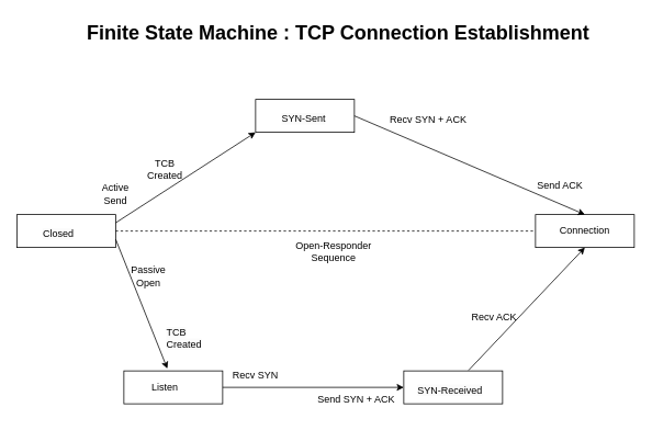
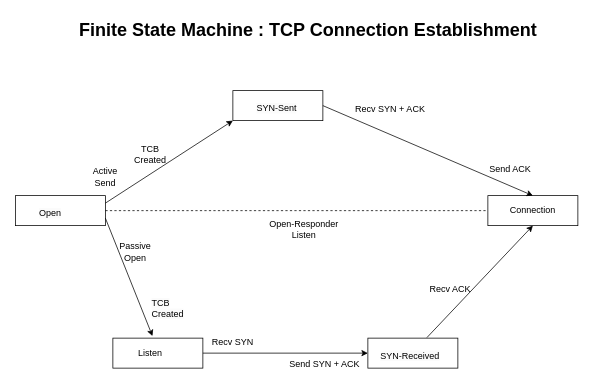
  <mxCell id="0" />
  <mxCell id="1" parent="0" />
  <mxCell id="2" value="" style="rounded=0;whiteSpace=wrap;html=1;" vertex="1" parent="1"><mxGeometry x="20" y="260" width="120" height="40" as="geometry" /></mxCell>
  <mxCell id="3" value="" style="rounded=0;whiteSpace=wrap;html=1;" vertex="1" parent="1"><mxGeometry x="490" y="450" width="120" height="40" as="geometry" /></mxCell>
  <mxCell id="4" value="" style="rounded=0;whiteSpace=wrap;html=1;" vertex="1" parent="1"><mxGeometry x="150" y="450" width="120" height="40" as="geometry" /></mxCell>
  <mxCell id="5" value="" style="rounded=0;whiteSpace=wrap;html=1;" vertex="1" parent="1"><mxGeometry x="650" y="260" width="120" height="40" as="geometry" /></mxCell>
  <mxCell id="6" value="" style="rounded=0;whiteSpace=wrap;html=1;" vertex="1" parent="1"><mxGeometry x="310" y="120" width="120" height="40" as="geometry" /></mxCell>
  <mxCell id="7" value="Listen" style="text;html=1;strokeColor=none;fillColor=none;align=center;verticalAlign=middle;whiteSpace=wrap;rounded=0;" vertex="1" parent="1"><mxGeometry x="170" y="460" width="60" height="20" as="geometry" /></mxCell>
- <mxCell id="8" value="&lt;span style=&quot;color: rgb(0, 0, 0); font-family: Helvetica; font-size: 12px; font-style: normal; font-variant-ligatures: normal; font-variant-caps: normal; font-weight: 400; letter-spacing: normal; orphans: 2; text-align: center; text-indent: 0px; text-transform: none; widows: 2; word-spacing: 0px; -webkit-text-stroke-width: 0px; background-color: rgb(251, 251, 251); text-decoration-thickness: initial; text-decoration-style: initial; text-decoration-color: initial; float: none; display: inline !important;&quot;&gt;Closed&lt;/span&gt;" style="text;whiteSpace=wrap;html=1;" vertex="1" parent="1"><mxGeometry x="50" y="270" width="60" height="30" as="geometry" /></mxCell>
+ <mxCell id="8" value="&lt;span style=&quot;color: rgb(0, 0, 0); font-family: Helvetica; font-size: 12px; font-style: normal; font-variant-ligatures: normal; font-variant-caps: normal; font-weight: 400; letter-spacing: normal; orphans: 2; text-align: center; text-indent: 0px; text-transform: none; widows: 2; word-spacing: 0px; -webkit-text-stroke-width: 0px; background-color: rgb(251, 251, 251); text-decoration-thickness: initial; text-decoration-style: initial; text-decoration-color: initial; float: none; display: inline !important;&quot;&gt;Open&lt;/span&gt;" style="text;whiteSpace=wrap;html=1;" vertex="1" parent="1"><mxGeometry x="50" y="270" width="60" height="30" as="geometry" /></mxCell>
  <mxCell id="9" value="&lt;span style=&quot;color: rgb(0, 0, 0); font-family: Helvetica; font-size: 12px; font-style: normal; font-variant-ligatures: normal; font-variant-caps: normal; font-weight: 400; letter-spacing: normal; orphans: 2; text-align: center; text-indent: 0px; text-transform: none; widows: 2; word-spacing: 0px; -webkit-text-stroke-width: 0px; background-color: rgb(251, 251, 251); text-decoration-thickness: initial; text-decoration-style: initial; text-decoration-color: initial; float: none; display: inline !important;&quot;&gt;SYN-Received&lt;/span&gt;" style="text;whiteSpace=wrap;html=1;" vertex="1" parent="1"><mxGeometry x="505" y="460" width="90" height="30" as="geometry" /></mxCell>
  <mxCell id="10" value="&lt;span style=&quot;color: rgb(0, 0, 0); font-family: Helvetica; font-size: 12px; font-style: normal; font-variant-ligatures: normal; font-variant-caps: normal; font-weight: 400; letter-spacing: normal; orphans: 2; text-align: center; text-indent: 0px; text-transform: none; widows: 2; word-spacing: 0px; -webkit-text-stroke-width: 0px; background-color: rgb(251, 251, 251); text-decoration-thickness: initial; text-decoration-style: initial; text-decoration-color: initial; float: none; display: inline !important;&quot;&gt;SYN-Sent&lt;/span&gt;" style="text;whiteSpace=wrap;html=1;" vertex="1" parent="1"><mxGeometry x="340" y="130" width="60" height="20" as="geometry" /></mxCell>
  <mxCell id="11" value="Connection" style="text;html=1;strokeColor=none;fillColor=none;align=center;verticalAlign=middle;whiteSpace=wrap;rounded=0;" vertex="1" parent="1"><mxGeometry x="680" y="265" width="60" height="30" as="geometry" /></mxCell>
  <mxCell id="12" value="" style="endArrow=classic;html=1;rounded=0;exitX=1;exitY=0.25;exitDx=0;exitDy=0;entryX=0;entryY=1;entryDx=0;entryDy=0;" edge="1" parent="1" source="2" target="6"><mxGeometry width="50" height="50" relative="1" as="geometry"><mxPoint x="380" y="490" as="sourcePoint" /><mxPoint x="430" y="440" as="targetPoint" /></mxGeometry></mxCell>
  <mxCell id="13" value="" style="endArrow=classic;html=1;rounded=0;exitX=1;exitY=0.75;exitDx=0;exitDy=0;entryX=0.44;entryY=-0.068;entryDx=0;entryDy=0;entryPerimeter=0;" edge="1" parent="1" source="2" target="4"><mxGeometry width="50" height="50" relative="1" as="geometry"><mxPoint x="380" y="490" as="sourcePoint" /><mxPoint x="430" y="440" as="targetPoint" /></mxGeometry></mxCell>
  <mxCell id="14" value="" style="endArrow=classic;html=1;rounded=0;exitX=1;exitY=0.5;exitDx=0;exitDy=0;entryX=0;entryY=0.5;entryDx=0;entryDy=0;" edge="1" parent="1" source="4" target="3"><mxGeometry width="50" height="50" relative="1" as="geometry"><mxPoint x="380" y="490" as="sourcePoint" /><mxPoint x="430" y="440" as="targetPoint" /></mxGeometry></mxCell>
  <mxCell id="15" value="" style="endArrow=classic;html=1;rounded=0;entryX=0.5;entryY=1;entryDx=0;entryDy=0;exitX=0.656;exitY=-0.018;exitDx=0;exitDy=0;exitPerimeter=0;" edge="1" parent="1" source="3" target="5"><mxGeometry width="50" height="50" relative="1" as="geometry"><mxPoint x="380" y="490" as="sourcePoint" /><mxPoint x="430" y="440" as="targetPoint" /></mxGeometry></mxCell>
  <mxCell id="16" value="" style="endArrow=classic;html=1;rounded=0;exitX=1;exitY=0.5;exitDx=0;exitDy=0;entryX=0.5;entryY=0;entryDx=0;entryDy=0;" edge="1" parent="1" source="6" target="5"><mxGeometry width="50" height="50" relative="1" as="geometry"><mxPoint x="570" y="180" as="sourcePoint" /><mxPoint x="430" y="440" as="targetPoint" /></mxGeometry></mxCell>
  <mxCell id="17" value="Active Send" style="text;html=1;strokeColor=none;fillColor=none;align=center;verticalAlign=middle;whiteSpace=wrap;rounded=0;" vertex="1" parent="1"><mxGeometry x="110" y="220" width="60" height="30" as="geometry" /></mxCell>
  <mxCell id="18" value="TCB Created" style="text;html=1;strokeColor=none;fillColor=none;align=center;verticalAlign=middle;whiteSpace=wrap;rounded=0;" vertex="1" parent="1"><mxGeometry x="170" y="190" width="60" height="30" as="geometry" /></mxCell>
- <mxCell id="19" value="Open-Responder Sequence" style="text;html=1;strokeColor=none;fillColor=none;align=center;verticalAlign=middle;whiteSpace=wrap;rounded=0;" vertex="1" parent="1"><mxGeometry x="355" y="290" width="100" height="30" as="geometry" /></mxCell>
+ <mxCell id="19" value="Open-Responder Listen" style="text;html=1;strokeColor=none;fillColor=none;align=center;verticalAlign=middle;whiteSpace=wrap;rounded=0;" vertex="1" parent="1"><mxGeometry x="355" y="290" width="100" height="30" as="geometry" /></mxCell>
  <mxCell id="20" value="Send SYN + ACK" style="text;html=1;strokeColor=none;fillColor=none;align=center;verticalAlign=middle;whiteSpace=wrap;rounded=0;" vertex="1" parent="1"><mxGeometry x="380" y="470" width="105" height="30" as="geometry" /></mxCell>
  <mxCell id="21" value="Recv SYN" style="text;html=1;strokeColor=none;fillColor=none;align=center;verticalAlign=middle;whiteSpace=wrap;rounded=0;" vertex="1" parent="1"><mxGeometry x="280" y="440" width="60" height="30" as="geometry" /></mxCell>
  <mxCell id="22" value="Send ACK" style="text;html=1;strokeColor=none;fillColor=none;align=center;verticalAlign=middle;whiteSpace=wrap;rounded=0;" vertex="1" parent="1"><mxGeometry x="650" y="210" width="60" height="30" as="geometry" /></mxCell>
  <mxCell id="23" value="Recv SYN + ACK" style="text;html=1;strokeColor=none;fillColor=none;align=center;verticalAlign=middle;whiteSpace=wrap;rounded=0;" vertex="1" parent="1"><mxGeometry x="470" y="130" width="100" height="30" as="geometry" /></mxCell>
  <mxCell id="24" value="Passive Open" style="text;html=1;strokeColor=none;fillColor=none;align=center;verticalAlign=middle;whiteSpace=wrap;rounded=0;" vertex="1" parent="1"><mxGeometry x="150" y="320" width="60" height="30" as="geometry" /></mxCell>
  <mxCell id="25" value="&lt;span style=&quot;color: rgb(0, 0, 0); font-family: Helvetica; font-size: 12px; font-style: normal; font-variant-ligatures: normal; font-variant-caps: normal; font-weight: 400; letter-spacing: normal; orphans: 2; text-align: center; text-indent: 0px; text-transform: none; widows: 2; word-spacing: 0px; -webkit-text-stroke-width: 0px; background-color: rgb(251, 251, 251); text-decoration-thickness: initial; text-decoration-style: initial; text-decoration-color: initial; float: none; display: inline !important;&quot;&gt;TCB Created&lt;/span&gt;" style="text;whiteSpace=wrap;html=1;" vertex="1" parent="1"><mxGeometry x="200" y="390" width="70" height="30" as="geometry" /></mxCell>
  <mxCell id="26" value="Recv ACK" style="text;html=1;strokeColor=none;fillColor=none;align=center;verticalAlign=middle;whiteSpace=wrap;rounded=0;" vertex="1" parent="1"><mxGeometry x="570" y="370" width="60" height="30" as="geometry" /></mxCell>
  <mxCell id="27" value="" style="endArrow=none;dashed=1;html=1;rounded=0;entryX=0;entryY=0.5;entryDx=0;entryDy=0;" edge="1" parent="1" source="2" target="5"><mxGeometry width="50" height="50" relative="1" as="geometry"><mxPoint x="380" y="490" as="sourcePoint" /><mxPoint x="430" y="440" as="targetPoint" /></mxGeometry></mxCell>
  <mxCell id="28" value="Finite State Machine : TCP Connection Establishment" style="text;strokeColor=none;fillColor=none;html=1;fontSize=24;fontStyle=1;verticalAlign=middle;align=center;" vertex="1" parent="1"><mxGeometry x="240" y="20" width="340" height="40" as="geometry" /></mxCell>
